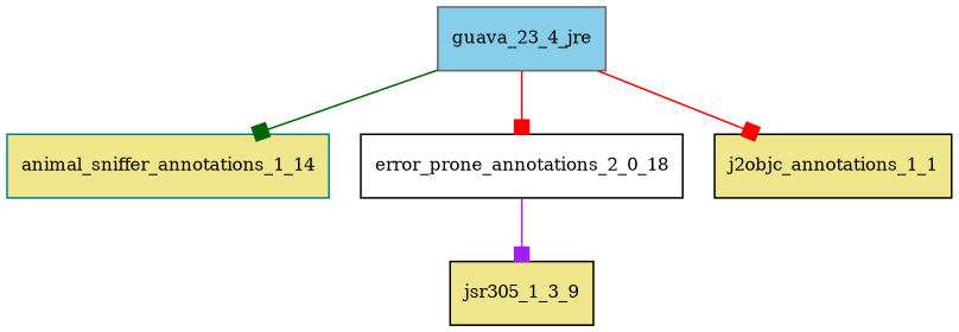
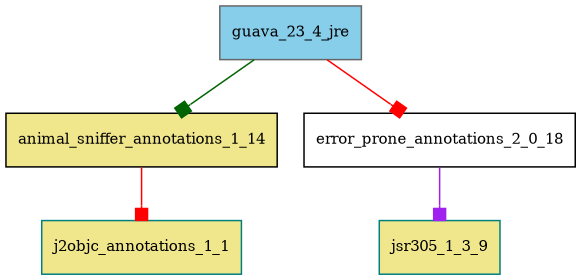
  digraph {
    node [color=teal fillcolor=khaki fontsize=10.0 shape=box style=filled]
    edge [arrowhead=box color=red]
    guava_23_4_jre [color=gray40 fillcolor=skyblue]
-   animal_sniffer_annotations_1_14
+   animal_sniffer_annotations_1_14 [color=black]
    error_prone_annotations_2_0_18 [color=black fillcolor=white]
-   j2objc_annotations_1_1 [color=black]
-   jsr305_1_3_9 [color=black]
+   j2objc_annotations_1_1
+   jsr305_1_3_9
    guava_23_4_jre -> animal_sniffer_annotations_1_14 [color=darkgreen]
    guava_23_4_jre -> error_prone_annotations_2_0_18
-   guava_23_4_jre -> j2objc_annotations_1_1
+   animal_sniffer_annotations_1_14 -> j2objc_annotations_1_1
    error_prone_annotations_2_0_18 -> jsr305_1_3_9 [color=purple]
  }
